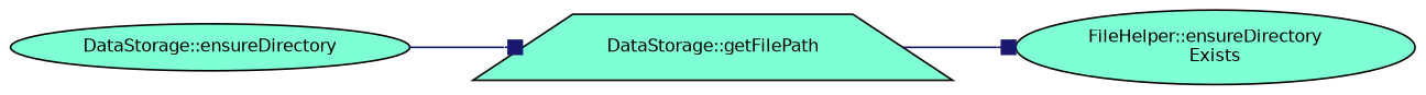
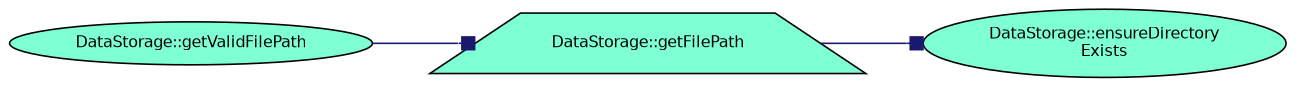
  digraph {
    rankdir=LR
    node [color=black fillcolor=aquamarine fontname=Helvetica fontsize=10 shape=ellipse style=filled]
    edge [arrowhead=box color=midnightblue fontname=Helvetica fontsize=10 labelfontname=Helvetica labelfontsize=10 style=solid]
-   n1 [fontcolor=black height=0.2 label="DataStorage::ensureDirectory" width=0.4]
+   n1 [fontcolor=black height=0.2 label="DataStorage::getValidFilePath" width=0.4]
    n2 [height=0.2 label="DataStorage::getFilePath" shape=trapezium width=0.4]
-   n3 [height=0.2 label="FileHelper::ensureDirectory\lExists" width=0.4]
+   n3 [height=0.2 label="DataStorage::ensureDirectory\lExists" width=0.4]
    n1 -> n2
    n2 -> n3
  }
